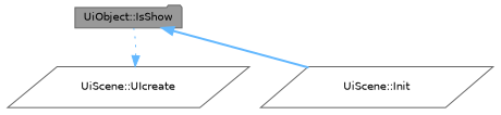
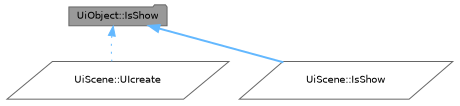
  digraph {
    rankdir=TB
    node [color=grey40 fillcolor=white fontname=Helvetica fontsize=10 shape=parallelogram style=filled]
    edge [color=steelblue1 dir=back fontname=Helvetica fontsize=10 labelfontname=Helvetica labelfontsize=10]
    n1 [color=gray40 fillcolor=grey60 fontcolor=black height=0.2 label="UiObject::IsShow" shape=folder width=0.4]
    n2 [height=0.2 label="UiScene::UIcreate" width=0.4]
-   n3 [height=0.2 label="UiScene::Init" width=0.4]
-   n2 -> n1 [style=dotted]
+   n3 [height=0.2 label="UiScene::IsShow" width=0.4]
+   n1 -> n2 [style=dotted]
    n1 -> n3 [style=bold]
  }
